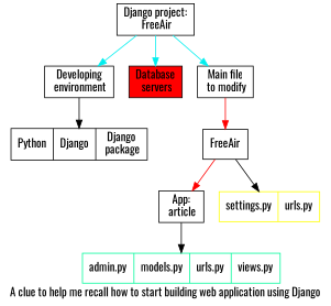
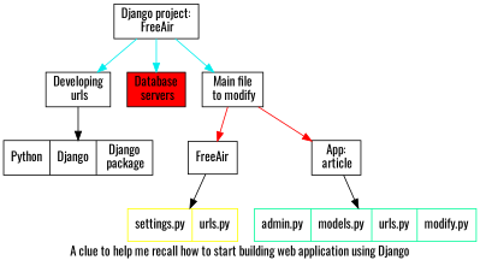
  digraph {
    fontname=Oswald
    label="A clue to help me recall how to start building web application using Django"
    rankdir=TB
    node [fontname=Oswald shape=record]
    edge [fontname=Oswald]
    n1 [label="Django project:\n FreeAir"]
-   n2 [label="Developing\n environment"]
+   n2 [label="Developing\n urls"]
    n3 [fillcolor=red label="Database\n servers" style=filled]
    n4 [label="Main file\n to modify"]
    n5 [label="Python|Django| Django\n package"]
    n6 [label=FreeAir]
    n7 [label="App:\n article"]
    n8 [color=yellow label="<f0> settings.py | <f1> urls.py"]
-   n9 [color=mediumspringgreen label="<f0> admin.py|<f1> models.py |<f2> urls.py |views.py"]
+   n9 [color=mediumspringgreen label="<f0> admin.py|<f1> models.py |<f2> urls.py |modify.py"]
    n1 -> n2 [color=cyan2]
    n1 -> n3 [color=cyan2]
    n1 -> n4 [color=cyan2]
    n2 -> n5
    n4 -> n6 [color=red]
-   n6 -> n7 [color=red]
+   n4 -> n7 [color=red]
    n6 -> n8
    n7 -> n9
  }
